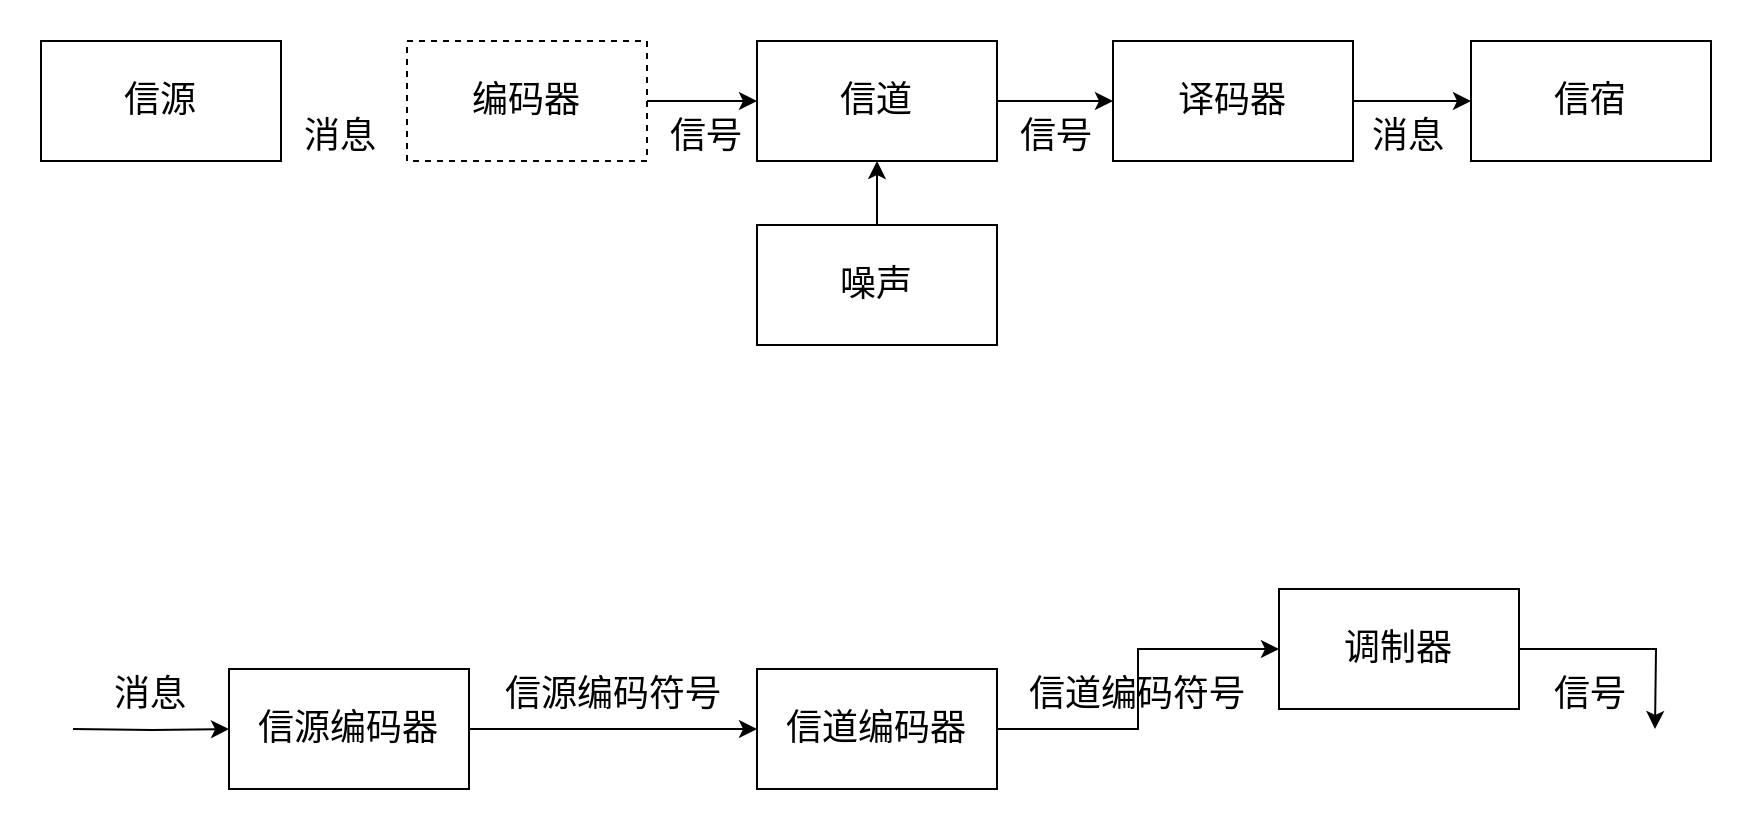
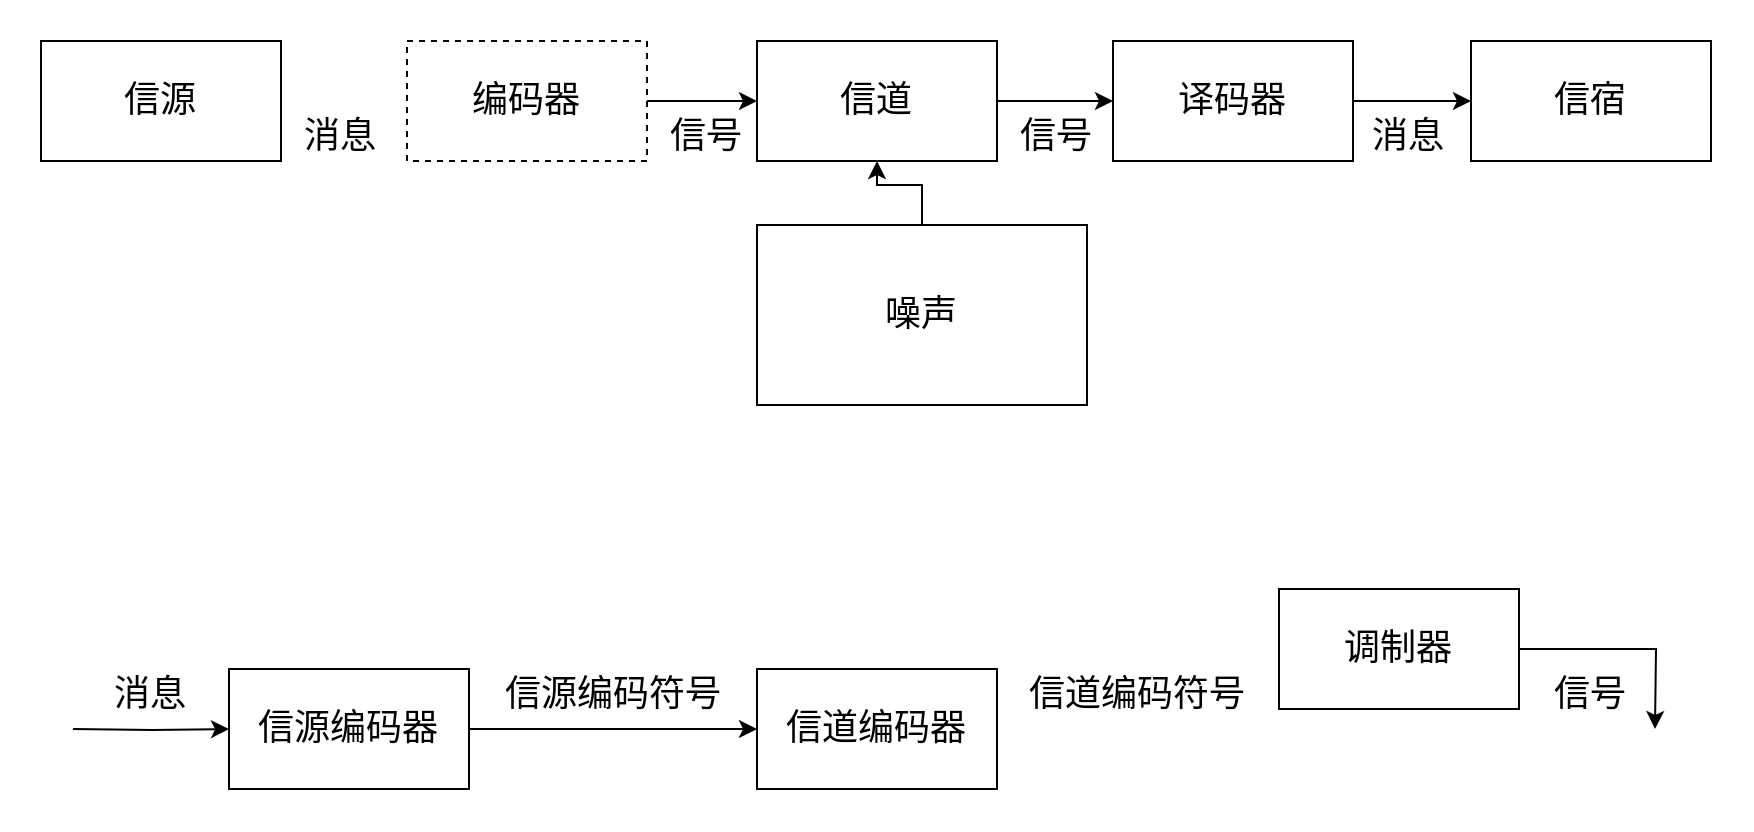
  <mxCell id="0" />
  <mxCell id="1" parent="0" />
  <mxCell id="2" value="&lt;font style=&quot;font-size: 18px&quot;&gt;信源&lt;/font&gt;" style="rounded=0;whiteSpace=wrap;html=1;" parent="1" vertex="1"><mxGeometry x="20" y="20" width="120" height="60" as="geometry" /></mxCell>
  <mxCell id="3" style="edgeStyle=orthogonalEdgeStyle;rounded=0;orthogonalLoop=1;jettySize=auto;html=1;fontSize=18;" parent="1" source="4" target="6" edge="1"><mxGeometry relative="1" as="geometry" /></mxCell>
  <mxCell id="4" value="&lt;font style=&quot;font-size: 18px&quot;&gt;编码器&lt;/font&gt;" style="rounded=0;whiteSpace=wrap;html=1;dashed=1;" parent="1" vertex="1"><mxGeometry x="203" y="20" width="120" height="60" as="geometry" /></mxCell>
  <mxCell id="5" style="edgeStyle=orthogonalEdgeStyle;rounded=0;orthogonalLoop=1;jettySize=auto;html=1;fontSize=18;" parent="1" source="6" target="8" edge="1"><mxGeometry relative="1" as="geometry" /></mxCell>
  <mxCell id="6" value="&lt;font style=&quot;font-size: 18px&quot;&gt;信道&lt;/font&gt;" style="rounded=0;whiteSpace=wrap;html=1;" parent="1" vertex="1"><mxGeometry x="378" y="20" width="120" height="60" as="geometry" /></mxCell>
  <mxCell id="7" style="edgeStyle=orthogonalEdgeStyle;rounded=0;orthogonalLoop=1;jettySize=auto;html=1;fontSize=18;" parent="1" source="8" target="9" edge="1"><mxGeometry relative="1" as="geometry" /></mxCell>
  <mxCell id="8" value="&lt;font style=&quot;font-size: 18px&quot;&gt;译码器&lt;/font&gt;" style="rounded=0;whiteSpace=wrap;html=1;" parent="1" vertex="1"><mxGeometry x="556" y="20" width="120" height="60" as="geometry" /></mxCell>
  <mxCell id="9" value="&lt;font style=&quot;font-size: 18px&quot;&gt;信宿&lt;/font&gt;" style="rounded=0;whiteSpace=wrap;html=1;" parent="1" vertex="1"><mxGeometry x="735" y="20" width="120" height="60" as="geometry" /></mxCell>
  <mxCell id="10" value="消息" style="text;html=1;strokeColor=none;fillColor=none;align=center;verticalAlign=middle;whiteSpace=wrap;rounded=0;fontSize=18;" parent="1" vertex="1"><mxGeometry x="140" y="53" width="60" height="30" as="geometry" /></mxCell>
  <mxCell id="11" style="edgeStyle=orthogonalEdgeStyle;rounded=0;orthogonalLoop=1;jettySize=auto;html=1;exitX=0.5;exitY=1;exitDx=0;exitDy=0;fontSize=18;" parent="1" source="10" target="10" edge="1"><mxGeometry relative="1" as="geometry" /></mxCell>
  <mxCell id="12" value="消息" style="text;html=1;strokeColor=none;fillColor=none;align=center;verticalAlign=middle;whiteSpace=wrap;rounded=0;fontSize=18;" parent="1" vertex="1"><mxGeometry x="674" y="53" width="60" height="30" as="geometry" /></mxCell>
  <mxCell id="13" value="信号" style="text;html=1;strokeColor=none;fillColor=none;align=center;verticalAlign=middle;whiteSpace=wrap;rounded=0;fontSize=18;" parent="1" vertex="1"><mxGeometry x="498" y="53" width="60" height="30" as="geometry" /></mxCell>
  <mxCell id="14" value="信号" style="text;html=1;strokeColor=none;fillColor=none;align=center;verticalAlign=middle;whiteSpace=wrap;rounded=0;fontSize=18;" parent="1" vertex="1"><mxGeometry x="323" y="53" width="60" height="30" as="geometry" /></mxCell>
  <mxCell id="15" style="edgeStyle=orthogonalEdgeStyle;rounded=0;orthogonalLoop=1;jettySize=auto;html=1;fontSize=18;" parent="1" source="16" target="6" edge="1"><mxGeometry relative="1" as="geometry" /></mxCell>
- <mxCell id="16" value="噪声" style="rounded=0;whiteSpace=wrap;html=1;fontSize=18;" parent="1" vertex="1"><mxGeometry x="378" y="112" width="120" height="60" as="geometry" /></mxCell>
+ <mxCell id="16" value="噪声" style="rounded=0;whiteSpace=wrap;html=1;fontSize=18;" parent="1" vertex="1"><mxGeometry x="378" y="112" width="165" height="90" as="geometry" /></mxCell>
  <mxCell id="17" style="edgeStyle=orthogonalEdgeStyle;rounded=0;orthogonalLoop=1;jettySize=auto;html=1;entryX=0;entryY=0.5;entryDx=0;entryDy=0;" edge="1" parent="1" target="19"><mxGeometry relative="1" as="geometry"><mxPoint x="43" y="364" as="targetPoint" /><mxPoint x="36" y="364" as="sourcePoint" /></mxGeometry></mxCell>
  <mxCell id="18" style="edgeStyle=orthogonalEdgeStyle;rounded=0;orthogonalLoop=1;jettySize=auto;html=1;" edge="1" parent="1" source="19" target="21"><mxGeometry relative="1" as="geometry" /></mxCell>
  <mxCell id="19" value="&lt;span style=&quot;font-size: 18px&quot;&gt;信源编码器&lt;/span&gt;" style="rounded=0;whiteSpace=wrap;html=1;" vertex="1" parent="1"><mxGeometry x="114" y="334" width="120" height="60" as="geometry" /></mxCell>
- <mxCell id="20" style="edgeStyle=orthogonalEdgeStyle;rounded=0;orthogonalLoop=1;jettySize=auto;html=1;" edge="1" parent="1" source="21" target="25"><mxGeometry relative="1" as="geometry" /></mxCell>
  <mxCell id="21" value="&lt;span style=&quot;font-size: 18px&quot;&gt;信道编码器&lt;/span&gt;" style="rounded=0;whiteSpace=wrap;html=1;" vertex="1" parent="1"><mxGeometry x="378" y="334" width="120" height="60" as="geometry" /></mxCell>
  <mxCell id="22" value="消息" style="text;html=1;strokeColor=none;fillColor=none;align=center;verticalAlign=middle;whiteSpace=wrap;rounded=0;fontSize=18;" vertex="1" parent="1"><mxGeometry x="45" y="332" width="60" height="30" as="geometry" /></mxCell>
  <mxCell id="23" value="信源编码符号" style="text;html=1;strokeColor=none;fillColor=none;align=center;verticalAlign=middle;whiteSpace=wrap;rounded=0;fontSize=18;" vertex="1" parent="1"><mxGeometry x="248" y="332" width="117" height="30" as="geometry" /></mxCell>
  <mxCell id="24" style="edgeStyle=orthogonalEdgeStyle;rounded=0;orthogonalLoop=1;jettySize=auto;html=1;" edge="1" parent="1" source="25"><mxGeometry relative="1" as="geometry"><mxPoint x="827" y="364" as="targetPoint" /></mxGeometry></mxCell>
  <mxCell id="25" value="&lt;span style=&quot;font-size: 18px&quot;&gt;调制器&lt;/span&gt;" style="rounded=0;whiteSpace=wrap;html=1;" vertex="1" parent="1"><mxGeometry x="639" y="294" width="120" height="60" as="geometry" /></mxCell>
  <mxCell id="26" value="信道编码符号" style="text;html=1;strokeColor=none;fillColor=none;align=center;verticalAlign=middle;whiteSpace=wrap;rounded=0;fontSize=18;" vertex="1" parent="1"><mxGeometry x="510" y="332" width="117" height="30" as="geometry" /></mxCell>
  <mxCell id="27" value="信号" style="text;html=1;strokeColor=none;fillColor=none;align=center;verticalAlign=middle;whiteSpace=wrap;rounded=0;fontSize=18;" vertex="1" parent="1"><mxGeometry x="768" y="332" width="54" height="30" as="geometry" /></mxCell>
